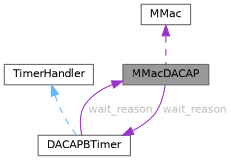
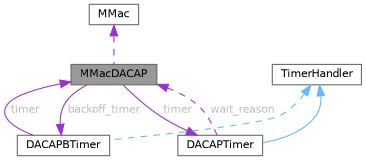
  digraph {
    node [color=gray40 fillcolor=white fontname=Helvetica fontsize=10 shape=box style=filled]
    edge [color=darkorchid3 dir=back fontcolor=grey fontname=Helvetica fontsize=10 labelfontname=Helvetica labelfontsize=10 style=solid]
    n1 [fillcolor=grey60 fontcolor=black height=0.2 label=MMacDACAP width=0.4]
+   n2 [height=0.2 label=DACAPTimer width=0.4]
    n3 [height=0.2 label=DACAPBTimer width=0.4]
    n4 [height=0.2 label=MMac width=0.4]
    n5 [height=0.2 label=TimerHandler width=0.4]
-   n1 -> n3 [label=" wait_reason"]
-   n3 -> n1 [label=" wait_reason"]
+   n1 -> n2 [label=" wait_reason" style=dashed]
+   n1 -> n3 [label=" timer"]
+   n2 -> n1 [label=" timer"]
+   n3 -> n1 [label=" backoff_timer"]
    n4 -> n1 [style=dashed fontcolor=""]
+   n5 -> n2 [color=steelblue1 fontcolor=""]
    n5 -> n3 [color=steelblue1 style=dashed fontcolor=""]
  }
